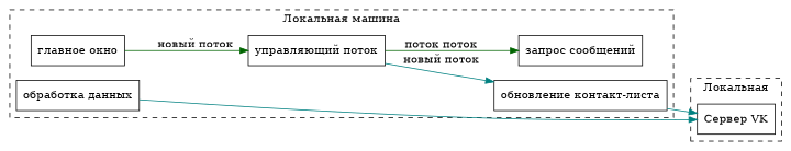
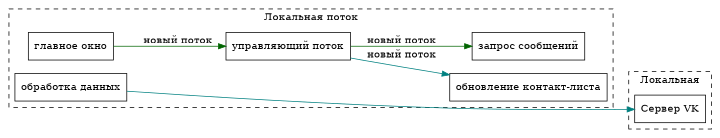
  digraph {
    rankdir=LR
    node [shape=record]
    edge [arrowhead=normal color=teal]
    "главное окно"
    "управляющий поток"
    "обновление контакт-листа"
    "запрос сообщений"
    "обработка данных"
    "Сервер VK"
    subgraph cluster_1 {
-     label="Локальная машина"
+     label="Локальная поток"
      style=dashed
      "главное окно"
      "управляющий поток"
      "обновление контакт-листа"
      "запрос сообщений"
      "обработка данных"
    }
    subgraph cluster_2 {
      label="Локальная"
      style=dashed
      "Сервер VK"
    }
    "главное окно" -> "управляющий поток" [color=darkgreen label=" новый поток"]
    "управляющий поток" -> "обновление контакт-листа" [label=" новый поток"]
-   "управляющий поток" -> "запрос сообщений" [color=darkgreen label=" поток поток"]
-   "обновление контакт-листа" -> "Сервер VK"
+   "управляющий поток" -> "запрос сообщений" [color=darkgreen label=" новый поток"]
    "обработка данных" -> "Сервер VK"
  }
